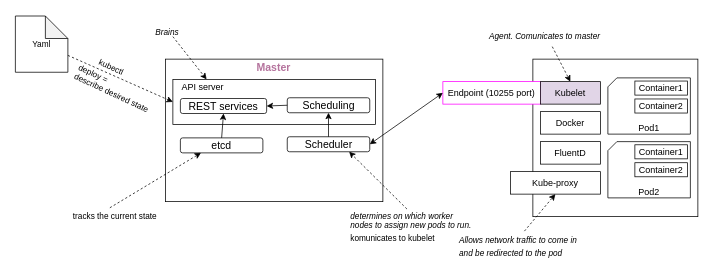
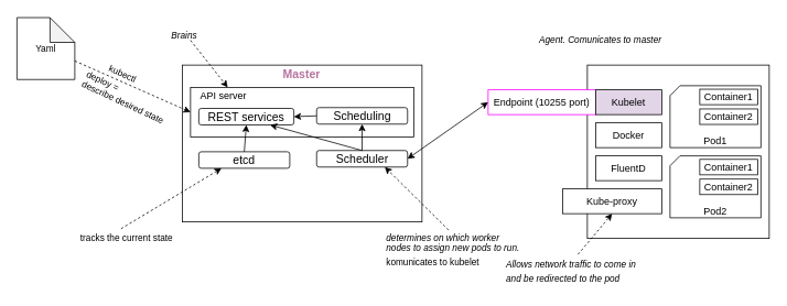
  <mxCell id="0" />
  <mxCell id="1" parent="0" />
  <mxCell id="2" value="" style="rounded=0;whiteSpace=wrap;html=1;" vertex="1" parent="1"><mxGeometry x="710" width="220" height="210" as="geometry" y="78" /></mxCell>
  <mxCell id="3" value="Kube-proxy" style="rounded=0;whiteSpace=wrap;html=1;" vertex="1" parent="1"><mxGeometry x="680" y="228" width="120" height="30" as="geometry" /></mxCell>
  <mxCell id="4" value="Docker" style="rounded=0;whiteSpace=wrap;html=1;" vertex="1" parent="1"><mxGeometry x="720" y="148" width="80" height="30" as="geometry" /></mxCell>
  <mxCell id="5" value="FluentD" style="rounded=0;whiteSpace=wrap;html=1;" vertex="1" parent="1"><mxGeometry x="720" y="188" width="80" height="30" as="geometry" /></mxCell>
  <mxCell id="6" value="" style="group" vertex="1" connectable="0" parent="1"><mxGeometry x="810" y="103" width="110" height="75" as="geometry" /></mxCell>
  <mxCell id="7" value="&lt;br&gt;&lt;br&gt;&lt;br&gt;&lt;br&gt;Pod1" style="shape=card;whiteSpace=wrap;html=1;size=12;" vertex="1" parent="6"><mxGeometry width="110" height="75" as="geometry" /></mxCell>
  <mxCell id="8" value="Container1" style="rounded=0;whiteSpace=wrap;html=1;" vertex="1" parent="6"><mxGeometry x="36" y="4.219" width="70" height="18.75" as="geometry" /></mxCell>
  <mxCell id="9" value="Container2" style="rounded=0;whiteSpace=wrap;html=1;" vertex="1" parent="6"><mxGeometry x="36" y="28.125" width="70" height="18.75" as="geometry" /></mxCell>
  <mxCell id="10" value="" style="group" vertex="1" connectable="0" parent="1"><mxGeometry x="810" y="188" width="110" height="75" as="geometry" /></mxCell>
  <mxCell id="11" value="&lt;br&gt;&lt;br&gt;&lt;br&gt;&lt;br&gt;Pod2" style="shape=card;whiteSpace=wrap;html=1;size=12;" vertex="1" parent="10"><mxGeometry width="110" height="75" as="geometry" /></mxCell>
  <mxCell id="12" value="Container1" style="rounded=0;whiteSpace=wrap;html=1;" vertex="1" parent="10"><mxGeometry x="36" y="4.219" width="70" height="18.75" as="geometry" /></mxCell>
  <mxCell id="13" value="Container2" style="rounded=0;whiteSpace=wrap;html=1;" vertex="1" parent="10"><mxGeometry x="36" y="28.125" width="70" height="18.75" as="geometry" /></mxCell>
- <mxCell id="14" value="" style="endArrow=classic;html=1;dashed=1;entryX=0.5;entryY=0;entryDx=0;entryDy=0;exitX=0.477;exitY=1.168;exitDx=0;exitDy=0;exitPerimeter=0;" edge="1" parent="1" source="16" target="29"><mxGeometry width="50" height="50" relative="1" as="geometry"><mxPoint x="660" y="77.5" as="sourcePoint" /><mxPoint x="720" y="107.5" as="targetPoint" /></mxGeometry></mxCell>
  <mxCell id="15" value="Endpoint (10255 port)" style="rounded=0;whiteSpace=wrap;html=1;strokeColor=#FF00FF;perimeterSpacing=0;" vertex="1" parent="1"><mxGeometry x="590" y="108" width="130" height="30" as="geometry" /></mxCell>
  <mxCell id="16" value="Agent. Comunicates to master" style="text;html=1;resizable=0;points=[];autosize=1;align=left;verticalAlign=top;spacingTop=-4;fontSize=11;fontStyle=2" vertex="1" parent="1"><mxGeometry x="650" y="38" width="180" height="20" as="geometry" /></mxCell>
  <mxCell id="17" value="" style="rounded=0;whiteSpace=wrap;html=1;" vertex="1" parent="1"><mxGeometry x="220" width="290" height="190" as="geometry" y="78" /></mxCell>
  <mxCell id="18" value="Master" style="text;html=1;resizable=0;points=[];autosize=1;align=left;verticalAlign=top;spacingTop=-4;fontStyle=1;fontSize=14;fontColor=#B5739D;" vertex="1" parent="1"><mxGeometry x="340" y="77.5" width="50" height="20" as="geometry" /></mxCell>
  <mxCell id="19" value="" style="rounded=0;whiteSpace=wrap;html=1;strokeColor=#000000;fontSize=14;fontColor=#FF6666;" vertex="1" parent="1"><mxGeometry x="230" y="105" width="270" height="60" as="geometry" /></mxCell>
  <mxCell id="20" value="&lt;font color=&quot;#000000&quot; style=&quot;font-size: 12px&quot;&gt;API server&lt;/font&gt;" style="text;html=1;resizable=0;points=[];autosize=1;align=left;verticalAlign=top;spacingTop=-4;fontSize=14;fontColor=#FF6666;" vertex="1" parent="1"><mxGeometry x="240" y="103" width="70" height="20" as="geometry" /></mxCell>
  <mxCell id="21" value="&lt;font color=&quot;#000000&quot;&gt;Scheduling&lt;/font&gt;" style="rounded=1;whiteSpace=wrap;html=1;strokeColor=#000000;fontSize=14;fontColor=#FF6666;" vertex="1" parent="1"><mxGeometry x="382.5" y="129.5" width="110" height="20" as="geometry" /></mxCell>
  <mxCell id="22" value="&lt;font color=&quot;#000000&quot;&gt;REST services&lt;/font&gt;" style="rounded=1;whiteSpace=wrap;html=1;strokeColor=#000000;fontSize=14;fontColor=#FF6666;" vertex="1" parent="1"><mxGeometry x="240" y="130.5" width="115" height="20" as="geometry" /></mxCell>
  <mxCell id="23" value="" style="endArrow=classic;html=1;fontSize=14;fontColor=#FF6666;exitX=0;exitY=0.5;exitDx=0;exitDy=0;entryX=1;entryY=0.5;entryDx=0;entryDy=0;" edge="1" parent="1" source="21" target="22"><mxGeometry width="50" height="50" relative="1" as="geometry"><mxPoint x="380" y="141" as="sourcePoint" /><mxPoint x="350" y="141" as="targetPoint" /></mxGeometry></mxCell>
  <mxCell id="24" value="&lt;font color=&quot;#000000&quot;&gt;Scheduler&lt;/font&gt;" style="rounded=1;whiteSpace=wrap;html=1;strokeColor=#000000;fontSize=14;fontColor=#FF6666;" vertex="1" parent="1"><mxGeometry x="382.5" y="181.5" width="110" height="20" as="geometry" /></mxCell>
  <mxCell id="25" value="&lt;font color=&quot;#000000&quot;&gt;etcd&lt;/font&gt;" style="rounded=1;whiteSpace=wrap;html=1;strokeColor=#000000;fontSize=14;fontColor=#FF6666;" vertex="1" parent="1"><mxGeometry x="240" y="183" width="110" height="20" as="geometry" /></mxCell>
+ <mxCell id="26" value="" style="endArrow=classic;html=1;fontSize=14;fontColor=#FF6666;entryX=0.75;entryY=1;entryDx=0;entryDy=0;exitX=0.5;exitY=0;exitDx=0;exitDy=0;" edge="1" parent="1" source="24" target="22"><mxGeometry width="50" height="50" relative="1" as="geometry"><mxPoint x="220" y="358" as="sourcePoint" /><mxPoint x="270" y="308" as="targetPoint" /></mxGeometry></mxCell>
  <mxCell id="27" value="" style="endArrow=classic;html=1;fontSize=14;fontColor=#FF6666;entryX=0.5;entryY=1;entryDx=0;entryDy=0;exitX=0.5;exitY=0;exitDx=0;exitDy=0;" edge="1" parent="1" source="24" target="21"><mxGeometry width="50" height="50" relative="1" as="geometry"><mxPoint x="220" y="358" as="sourcePoint" /><mxPoint x="270" y="308" as="targetPoint" /></mxGeometry></mxCell>
  <mxCell id="28" value="" style="endArrow=classic;html=1;fontSize=14;fontColor=#FF6666;entryX=0.5;entryY=1;entryDx=0;entryDy=0;exitX=0.5;exitY=0;exitDx=0;exitDy=0;" edge="1" parent="1" source="25" target="22"><mxGeometry width="50" height="50" relative="1" as="geometry"><mxPoint x="220" y="358" as="sourcePoint" /><mxPoint x="270" y="308" as="targetPoint" /></mxGeometry></mxCell>
  <mxCell id="29" value="Kubelet" style="rounded=0;whiteSpace=wrap;html=1;fillColor=#e1d5e7;" vertex="1" parent="1"><mxGeometry x="720" y="108" width="80" height="30" as="geometry" /></mxCell>
  <mxCell id="30" value="" style="endArrow=classic;html=1;fontSize=14;fontColor=#FF6666;entryX=0.5;entryY=1;entryDx=0;entryDy=0;exitX=0.493;exitY=-0.017;exitDx=0;exitDy=0;exitPerimeter=0;dashed=1;" edge="1" parent="1" source="31" target="3"><mxGeometry width="50" height="50" relative="1" as="geometry"><mxPoint x="630" y="308" as="sourcePoint" /><mxPoint x="680" y="258" as="targetPoint" /></mxGeometry></mxCell>
  <mxCell id="31" value="&lt;font color=&quot;#000000&quot; style=&quot;font-size: 11px&quot;&gt;&lt;i&gt;Allows network traffic to come in &lt;br&gt;and be redirected to the pod&lt;/i&gt;&lt;/font&gt;" style="text;html=1;resizable=0;points=[];autosize=1;align=left;verticalAlign=top;spacingTop=-4;fontSize=14;fontColor=#FF6666;" vertex="1" parent="1"><mxGeometry x="610" y="308" width="180" height="40" as="geometry" /></mxCell>
  <mxCell id="32" value="" style="endArrow=classic;startArrow=classic;html=1;fontSize=14;fontColor=#FF6666;entryX=0;entryY=0.5;entryDx=0;entryDy=0;exitX=1;exitY=0.5;exitDx=0;exitDy=0;" edge="1" parent="1" source="24" target="15"><mxGeometry width="50" height="50" relative="1" as="geometry"><mxPoint x="220" y="418" as="sourcePoint" /><mxPoint x="270" y="368" as="targetPoint" /></mxGeometry></mxCell>
  <mxCell id="33" value="" style="endArrow=classic;html=1;dashed=1;fontSize=11;fontColor=#FF6666;" edge="1" parent="1"><mxGeometry width="50" height="50" relative="1" as="geometry"><mxPoint x="230" y="48" as="sourcePoint" /><mxPoint x="275" y="105" as="targetPoint" /></mxGeometry></mxCell>
  <mxCell id="34" value="&lt;font color=&quot;#000000&quot;&gt;&lt;i&gt;Brains&lt;/i&gt;&lt;/font&gt;" style="text;html=1;resizable=0;points=[];autosize=1;align=left;verticalAlign=top;spacingTop=-4;fontSize=11;fontColor=#FF6666;" vertex="1" parent="1"><mxGeometry x="205" y="33" width="50" height="10" as="geometry" /></mxCell>
  <mxCell id="35" value="&lt;div&gt;determines on which worker&amp;nbsp;&lt;/div&gt;&lt;div&gt;nodes to assign new pods to run.&lt;/div&gt;" style="text;html=1;resizable=0;points=[];autosize=1;align=left;verticalAlign=top;spacingTop=-4;fontSize=11;fontColor=#000000;fontStyle=2" vertex="1" parent="1"><mxGeometry x="465" y="278" width="180" height="30" as="geometry" /></mxCell>
  <mxCell id="36" value="" style="endArrow=classic;html=1;dashed=1;fontSize=11;fontColor=#000000;entryX=0.75;entryY=1;entryDx=0;entryDy=0;exitX=0.428;exitY=-0.006;exitDx=0;exitDy=0;exitPerimeter=0;" edge="1" parent="1" source="35" target="24"><mxGeometry width="50" height="50" relative="1" as="geometry"><mxPoint x="30" y="418" as="sourcePoint" /><mxPoint x="80" y="368" as="targetPoint" /></mxGeometry></mxCell>
  <mxCell id="37" value="Yaml" style="shape=note;whiteSpace=wrap;html=1;backgroundOutline=1;darkOpacity=0.05;strokeColor=#000000;fontSize=11;fontColor=#000000;align=center;" vertex="1" parent="1"><mxGeometry x="20" y="20.5" width="70" height="75" as="geometry" /></mxCell>
  <mxCell id="38" value="" style="endArrow=classic;html=1;dashed=1;fontSize=11;fontColor=#000000;entryX=0;entryY=0.5;entryDx=0;entryDy=0;exitX=0;exitY=0;exitDx=70;exitDy=52.5;exitPerimeter=0;" edge="1" parent="1" source="37" target="19"><mxGeometry width="50" height="50" relative="1" as="geometry"><mxPoint x="90" as="sourcePoint" y="78" /><mxPoint x="140" y="28" as="targetPoint" /></mxGeometry></mxCell>
  <mxCell id="39" value="kubectl" style="text;html=1;resizable=0;points=[];autosize=1;align=left;verticalAlign=top;spacingTop=-4;fontSize=11;fontColor=#000000;rotation=25;" vertex="1" parent="1"><mxGeometry x="130" y="82.5" width="50" height="10" as="geometry" /></mxCell>
  <mxCell id="40" value="deploy = &lt;br&gt;describe desired state" style="text;html=1;resizable=0;points=[];autosize=1;align=left;verticalAlign=top;spacingTop=-4;fontSize=11;fontColor=#000000;rotation=25;" vertex="1" parent="1"><mxGeometry x="95" y="103" width="120" height="30" as="geometry" /></mxCell>
  <mxCell id="41" value="tracks the current state" style="text;html=1;resizable=0;points=[];autosize=1;align=left;verticalAlign=top;spacingTop=-4;fontSize=11;fontColor=#000000;" vertex="1" parent="1"><mxGeometry x="95" y="278" width="130" height="10" as="geometry" /></mxCell>
  <mxCell id="42" value="" style="endArrow=classic;html=1;dashed=1;fontSize=11;fontColor=#000000;entryX=0.25;entryY=1;entryDx=0;entryDy=0;exitX=0.392;exitY=-0.179;exitDx=0;exitDy=0;exitPerimeter=0;" edge="1" parent="1" source="41" target="25"><mxGeometry width="50" height="50" relative="1" as="geometry"><mxPoint x="7.5" y="440" as="sourcePoint" /><mxPoint x="57.5" y="390" as="targetPoint" /></mxGeometry></mxCell>
  <mxCell id="43" value="komunicates to kubelet" style="text;html=1;resizable=0;points=[];autosize=1;align=left;verticalAlign=top;spacingTop=-4;fontSize=11;fontColor=#000000;" vertex="1" parent="1"><mxGeometry x="465" y="308" width="130" height="10" as="geometry" /></mxCell>
